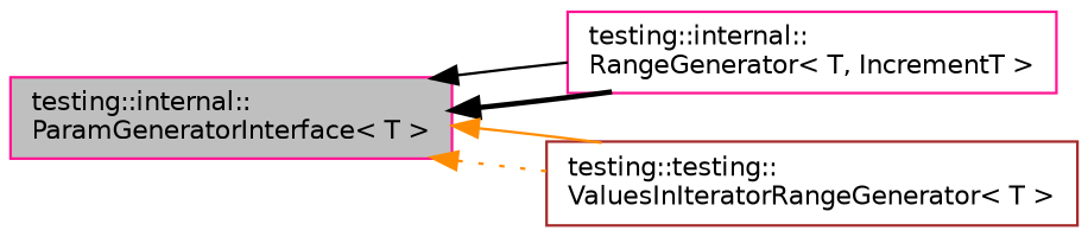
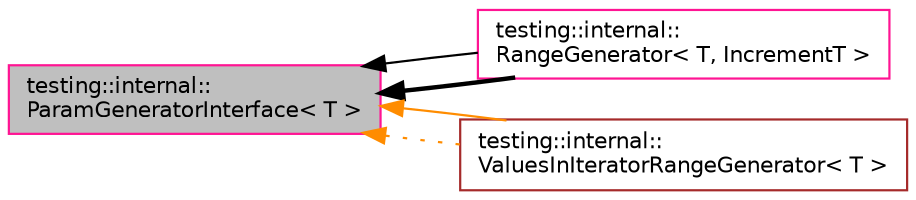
  digraph {
    rankdir=LR
    node [color=deeppink fillcolor=white fontname=Helvetica fontsize=10 shape=record style=filled]
    edge [color=black dir=back fontname=Helvetica fontsize=10 labelfontname=Helvetica labelfontsize=10 style=solid]
    n1 [fillcolor=grey75 fontcolor=black height=0.2 label="testing::internal::\lParamGeneratorInterface\< T \>" width=0.4]
    n2 [height=0.2 label="testing::internal::\lRangeGenerator\< T, IncrementT \>" width=0.4]
-   n3 [color=brown height=0.2 label="testing::testing::\lValuesInIteratorRangeGenerator\< T \>" width=0.4]
+   n3 [color=brown height=0.2 label="testing::internal::\lValuesInIteratorRangeGenerator\< T \>" width=0.4]
    n1 -> n2 [style=bold]
    n1 -> n2
    n1 -> n3 [color=darkorange style=dotted]
    n1 -> n3 [color=darkorange]
  }
